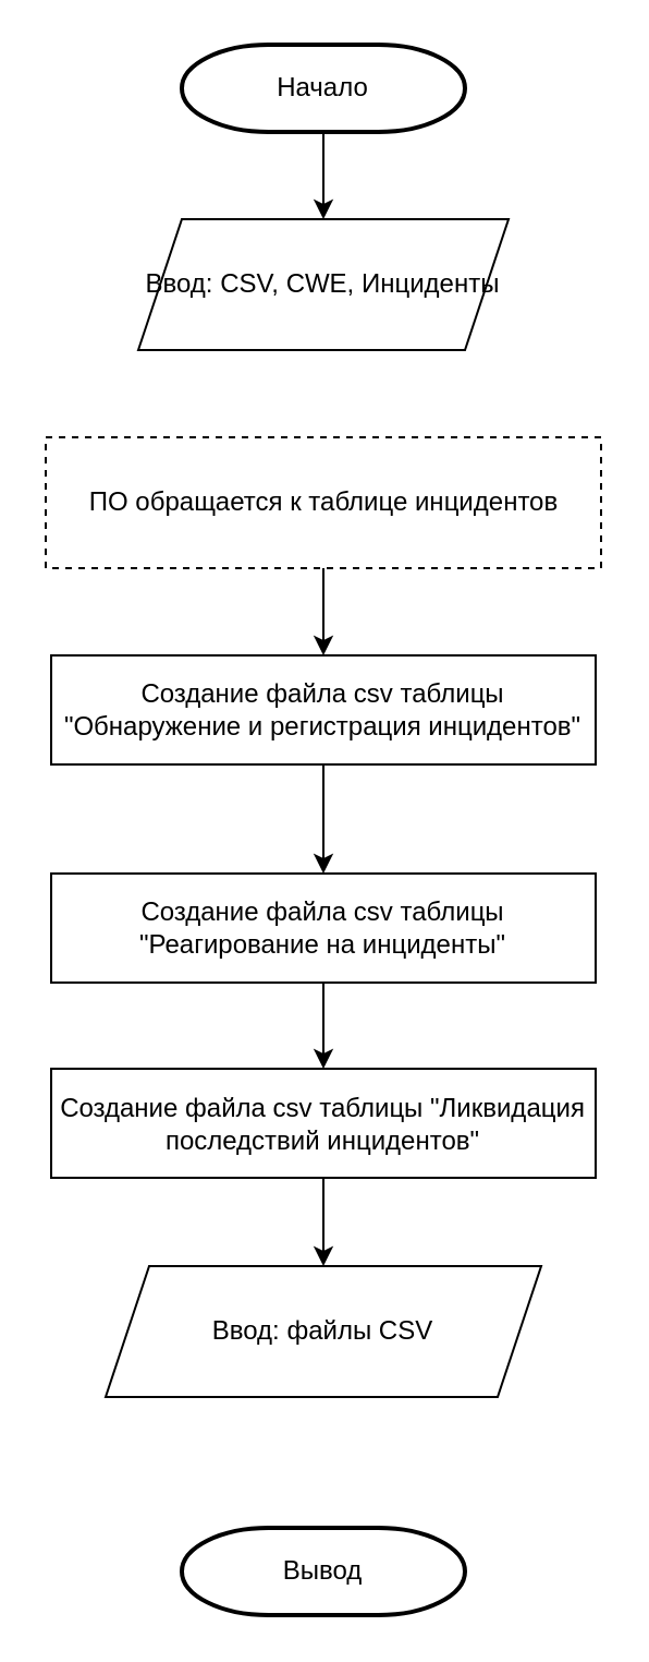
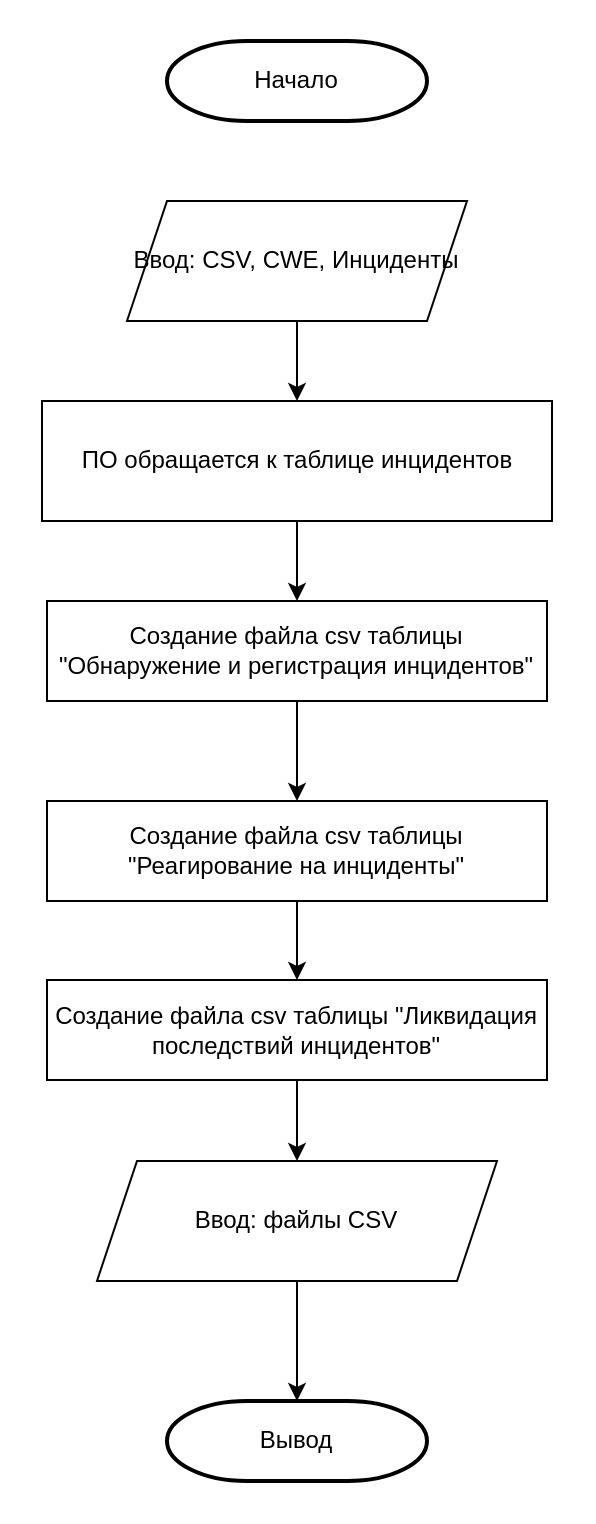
  <mxCell id="0" />
  <mxCell id="1" parent="0" />
- <mxCell id="2" value="" style="edgeStyle=orthogonalEdgeStyle;rounded=0;orthogonalLoop=1;jettySize=auto;html=1;" parent="1" source="3" target="6" edge="1"><mxGeometry relative="1" as="geometry" /></mxCell>
  <mxCell id="3" value="Начало" style="strokeWidth=2;html=1;shape=mxgraph.flowchart.terminator;whiteSpace=wrap;" parent="1" vertex="1"><mxGeometry x="83" y="20" width="130" height="40" as="geometry" /></mxCell>
  <mxCell id="4" value="Вывод" style="strokeWidth=2;html=1;shape=mxgraph.flowchart.terminator;whiteSpace=wrap;" parent="1" vertex="1"><mxGeometry x="83" y="700" width="130" height="40" as="geometry" /></mxCell>
+ <mxCell id="5" value="" style="edgeStyle=orthogonalEdgeStyle;rounded=0;orthogonalLoop=1;jettySize=auto;html=1;" parent="1" source="6" target="8" edge="1"><mxGeometry relative="1" as="geometry" /></mxCell>
  <mxCell id="6" value="Ввод: CSV, CWE, Инциденты" style="shape=parallelogram;perimeter=parallelogramPerimeter;whiteSpace=wrap;html=1;fixedSize=1;" parent="1" vertex="1"><mxGeometry x="63" y="100" width="170" height="60" as="geometry" /></mxCell>
  <mxCell id="7" value="" style="edgeStyle=orthogonalEdgeStyle;rounded=0;orthogonalLoop=1;jettySize=auto;html=1;" parent="1" source="8" target="10" edge="1"><mxGeometry relative="1" as="geometry" /></mxCell>
- <mxCell id="8" value="ПО обращается к таблице инцидентов" style="rounded=0;whiteSpace=wrap;html=1;dashed=1;" parent="1" vertex="1"><mxGeometry x="20.5" y="200" width="255" height="60" as="geometry" /></mxCell>
+ <mxCell id="8" value="ПО обращается к таблице инцидентов" style="rounded=0;whiteSpace=wrap;html=1;" parent="1" vertex="1"><mxGeometry x="20.5" y="200" width="255" height="60" as="geometry" /></mxCell>
  <mxCell id="9" value="" style="edgeStyle=orthogonalEdgeStyle;rounded=0;orthogonalLoop=1;jettySize=auto;html=1;" parent="1" source="10" target="14" edge="1"><mxGeometry relative="1" as="geometry" /></mxCell>
  <mxCell id="10" value="Создание файла csv таблицы &quot;Обнаружение и регистрация инцидентов&quot;" style="rounded=0;whiteSpace=wrap;html=1;" parent="1" vertex="1"><mxGeometry x="23" y="300" width="250" height="50" as="geometry" /></mxCell>
+ <mxCell id="11" value="" style="edgeStyle=orthogonalEdgeStyle;rounded=0;orthogonalLoop=1;jettySize=auto;html=1;" parent="1" source="12" target="4" edge="1"><mxGeometry relative="1" as="geometry" /></mxCell>
  <mxCell id="12" value="Ввод: файлы CSV" style="shape=parallelogram;perimeter=parallelogramPerimeter;whiteSpace=wrap;html=1;fixedSize=1;" parent="1" vertex="1"><mxGeometry x="48" y="580" width="200" height="60" as="geometry" /></mxCell>
  <mxCell id="13" value="" style="edgeStyle=orthogonalEdgeStyle;rounded=0;orthogonalLoop=1;jettySize=auto;html=1;" parent="1" source="14" target="16" edge="1"><mxGeometry relative="1" as="geometry" /></mxCell>
  <mxCell id="14" value="Создание файла csv таблицы &quot;Реагирование на инциденты&quot;" style="rounded=0;whiteSpace=wrap;html=1;" parent="1" vertex="1"><mxGeometry x="23" y="400" width="250" height="50" as="geometry" /></mxCell>
  <mxCell id="15" value="" style="edgeStyle=orthogonalEdgeStyle;rounded=0;orthogonalLoop=1;jettySize=auto;html=1;" parent="1" source="16" target="12" edge="1"><mxGeometry relative="1" as="geometry" /></mxCell>
  <mxCell id="16" value="Создание файла csv таблицы &quot;Ликвидация последствий инцидентов&quot;" style="rounded=0;whiteSpace=wrap;html=1;" parent="1" vertex="1"><mxGeometry x="23" y="489.5" width="250" height="50" as="geometry" /></mxCell>
